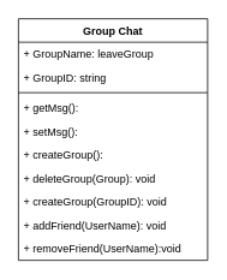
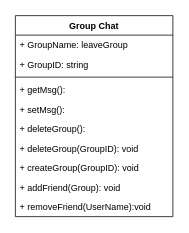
  <mxCell id="0" />
  <mxCell id="1" parent="0" />
  <mxCell id="2" value="Group Chat" style="swimlane;fontStyle=1;align=center;verticalAlign=top;childLayout=stackLayout;horizontal=1;startSize=26;horizontalStack=0;resizeParent=1;resizeParentMax=0;resizeLast=0;collapsible=1;marginBottom=0;" parent="1" vertex="1"><mxGeometry x="20" y="20" width="210" height="268" as="geometry" /></mxCell>
  <mxCell id="3" value="+ GroupName: leaveGroup" style="text;strokeColor=none;fillColor=none;align=left;verticalAlign=top;spacingLeft=4;spacingRight=4;overflow=hidden;rotatable=0;points=[[0,0.5],[1,0.5]];portConstraint=eastwest;" parent="2" vertex="1"><mxGeometry y="26" width="210" height="26" as="geometry" /></mxCell>
  <mxCell id="4" value="+ GroupID: string" style="text;strokeColor=none;fillColor=none;align=left;verticalAlign=top;spacingLeft=4;spacingRight=4;overflow=hidden;rotatable=0;points=[[0,0.5],[1,0.5]];portConstraint=eastwest;" parent="2" vertex="1"><mxGeometry y="52" width="210" height="26" as="geometry" /></mxCell>
  <mxCell id="5" value="" style="line;strokeWidth=1;fillColor=none;align=left;verticalAlign=middle;spacingTop=-1;spacingLeft=3;spacingRight=3;rotatable=0;labelPosition=right;points=[];portConstraint=eastwest;" parent="2" vertex="1"><mxGeometry y="78" width="210" height="8" as="geometry" /></mxCell>
  <mxCell id="6" value="+ getMsg():" style="text;strokeColor=none;fillColor=none;align=left;verticalAlign=top;spacingLeft=4;spacingRight=4;overflow=hidden;rotatable=0;points=[[0,0.5],[1,0.5]];portConstraint=eastwest;" parent="2" vertex="1"><mxGeometry y="86" width="210" height="26" as="geometry" /></mxCell>
  <mxCell id="7" value="+ setMsg():" style="text;strokeColor=none;fillColor=none;align=left;verticalAlign=top;spacingLeft=4;spacingRight=4;overflow=hidden;rotatable=0;points=[[0,0.5],[1,0.5]];portConstraint=eastwest;" parent="2" vertex="1"><mxGeometry y="112" width="210" height="26" as="geometry" /></mxCell>
- <mxCell id="8" value="+ createGroup():" style="text;strokeColor=none;fillColor=none;align=left;verticalAlign=top;spacingLeft=4;spacingRight=4;overflow=hidden;rotatable=0;points=[[0,0.5],[1,0.5]];portConstraint=eastwest;" parent="2" vertex="1"><mxGeometry y="138" width="210" height="26" as="geometry" /></mxCell>
- <mxCell id="9" value="+ deleteGroup(Group): void" style="text;strokeColor=none;fillColor=none;align=left;verticalAlign=top;spacingLeft=4;spacingRight=4;overflow=hidden;rotatable=0;points=[[0,0.5],[1,0.5]];portConstraint=eastwest;" parent="2" vertex="1"><mxGeometry y="164" width="210" height="26" as="geometry" /></mxCell>
+ <mxCell id="8" value="+ deleteGroup():" style="text;strokeColor=none;fillColor=none;align=left;verticalAlign=top;spacingLeft=4;spacingRight=4;overflow=hidden;rotatable=0;points=[[0,0.5],[1,0.5]];portConstraint=eastwest;" parent="2" vertex="1"><mxGeometry y="138" width="210" height="26" as="geometry" /></mxCell>
+ <mxCell id="9" value="+ deleteGroup(GroupID): void" style="text;strokeColor=none;fillColor=none;align=left;verticalAlign=top;spacingLeft=4;spacingRight=4;overflow=hidden;rotatable=0;points=[[0,0.5],[1,0.5]];portConstraint=eastwest;" parent="2" vertex="1"><mxGeometry y="164" width="210" height="26" as="geometry" /></mxCell>
  <mxCell id="10" value="+ createGroup(GroupID): void" style="text;strokeColor=none;fillColor=none;align=left;verticalAlign=top;spacingLeft=4;spacingRight=4;overflow=hidden;rotatable=0;points=[[0,0.5],[1,0.5]];portConstraint=eastwest;" parent="2" vertex="1"><mxGeometry y="190" width="210" height="26" as="geometry" /></mxCell>
- <mxCell id="11" value="+ addFriend(UserName): void" style="text;strokeColor=none;fillColor=none;align=left;verticalAlign=top;spacingLeft=4;spacingRight=4;overflow=hidden;rotatable=0;points=[[0,0.5],[1,0.5]];portConstraint=eastwest;" parent="2" vertex="1"><mxGeometry y="216" width="210" height="26" as="geometry" /></mxCell>
+ <mxCell id="11" value="+ addFriend(Group): void" style="text;strokeColor=none;fillColor=none;align=left;verticalAlign=top;spacingLeft=4;spacingRight=4;overflow=hidden;rotatable=0;points=[[0,0.5],[1,0.5]];portConstraint=eastwest;" parent="2" vertex="1"><mxGeometry y="216" width="210" height="26" as="geometry" /></mxCell>
  <mxCell id="12" value="+ removeFriend(UserName):void" style="text;strokeColor=none;fillColor=none;align=left;verticalAlign=top;spacingLeft=4;spacingRight=4;overflow=hidden;rotatable=0;points=[[0,0.5],[1,0.5]];portConstraint=eastwest;" parent="2" vertex="1"><mxGeometry y="242" width="210" height="26" as="geometry" /></mxCell>
